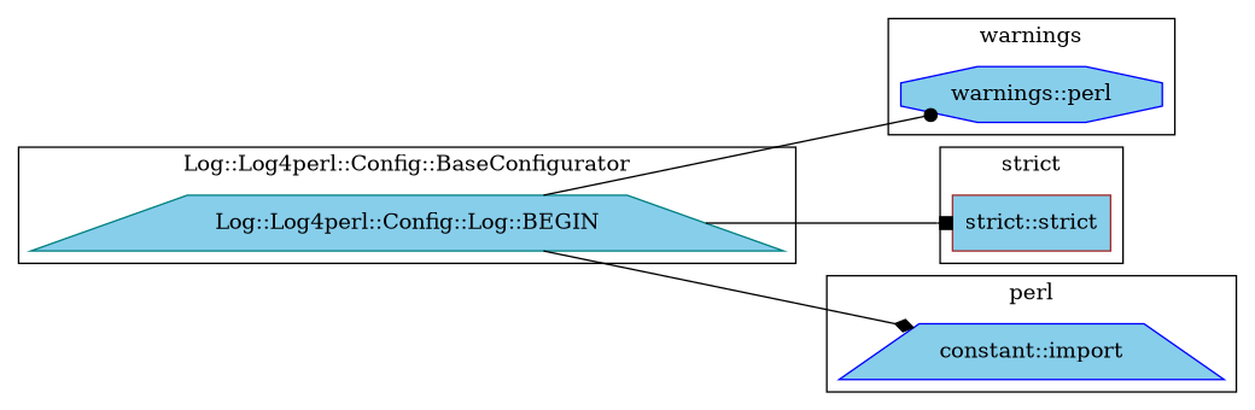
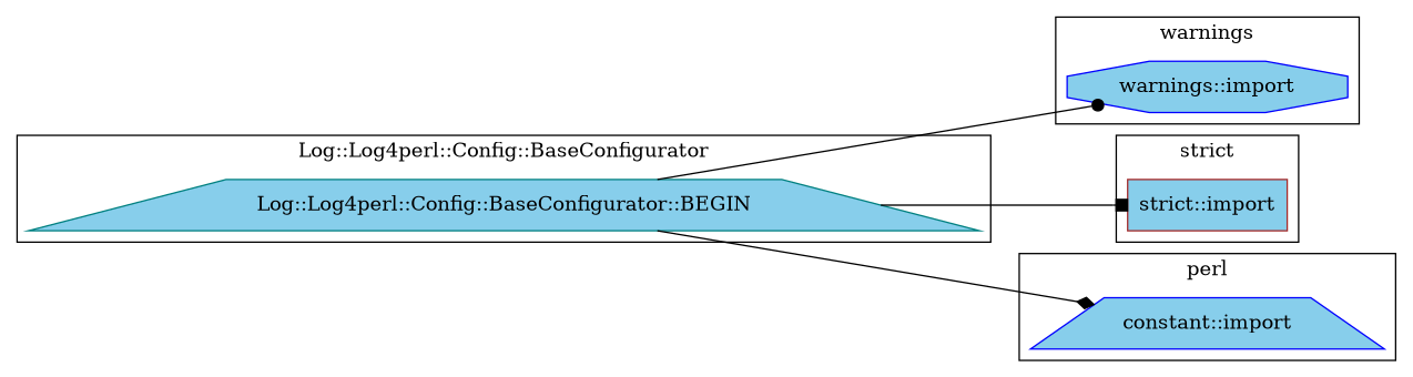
  digraph {
    rankdir=LR
    node [color=blue fillcolor=skyblue shape=trapezium style=filled]
-   "warnings::import" [shape=octagon label="warnings::perl"]
-   "Log::Log4perl::Config::BaseConfigurator::BEGIN" [color=teal label="Log::Log4perl::Config::Log::BEGIN"]
-   "strict::import" [color=brown shape=box label="strict::strict"]
+   "warnings::import" [shape=octagon]
+   "Log::Log4perl::Config::BaseConfigurator::BEGIN" [color=teal]
+   "strict::import" [color=brown shape=box]
    "constant::import"
    subgraph cluster_1 {
      label=warnings
      "warnings::import"
    }
    subgraph cluster_2 {
      label="Log::Log4perl::Config::BaseConfigurator"
      "Log::Log4perl::Config::BaseConfigurator::BEGIN"
    }
    subgraph cluster_3 {
      label="strict"
      "strict::import"
    }
    subgraph cluster_4 {
      label=perl
      "constant::import"
    }
    "Log::Log4perl::Config::BaseConfigurator::BEGIN" -> "warnings::import" [arrowhead=dot]
    "Log::Log4perl::Config::BaseConfigurator::BEGIN" -> "strict::import" [arrowhead=box]
    "Log::Log4perl::Config::BaseConfigurator::BEGIN" -> "constant::import" [arrowhead=diamond]
  }
